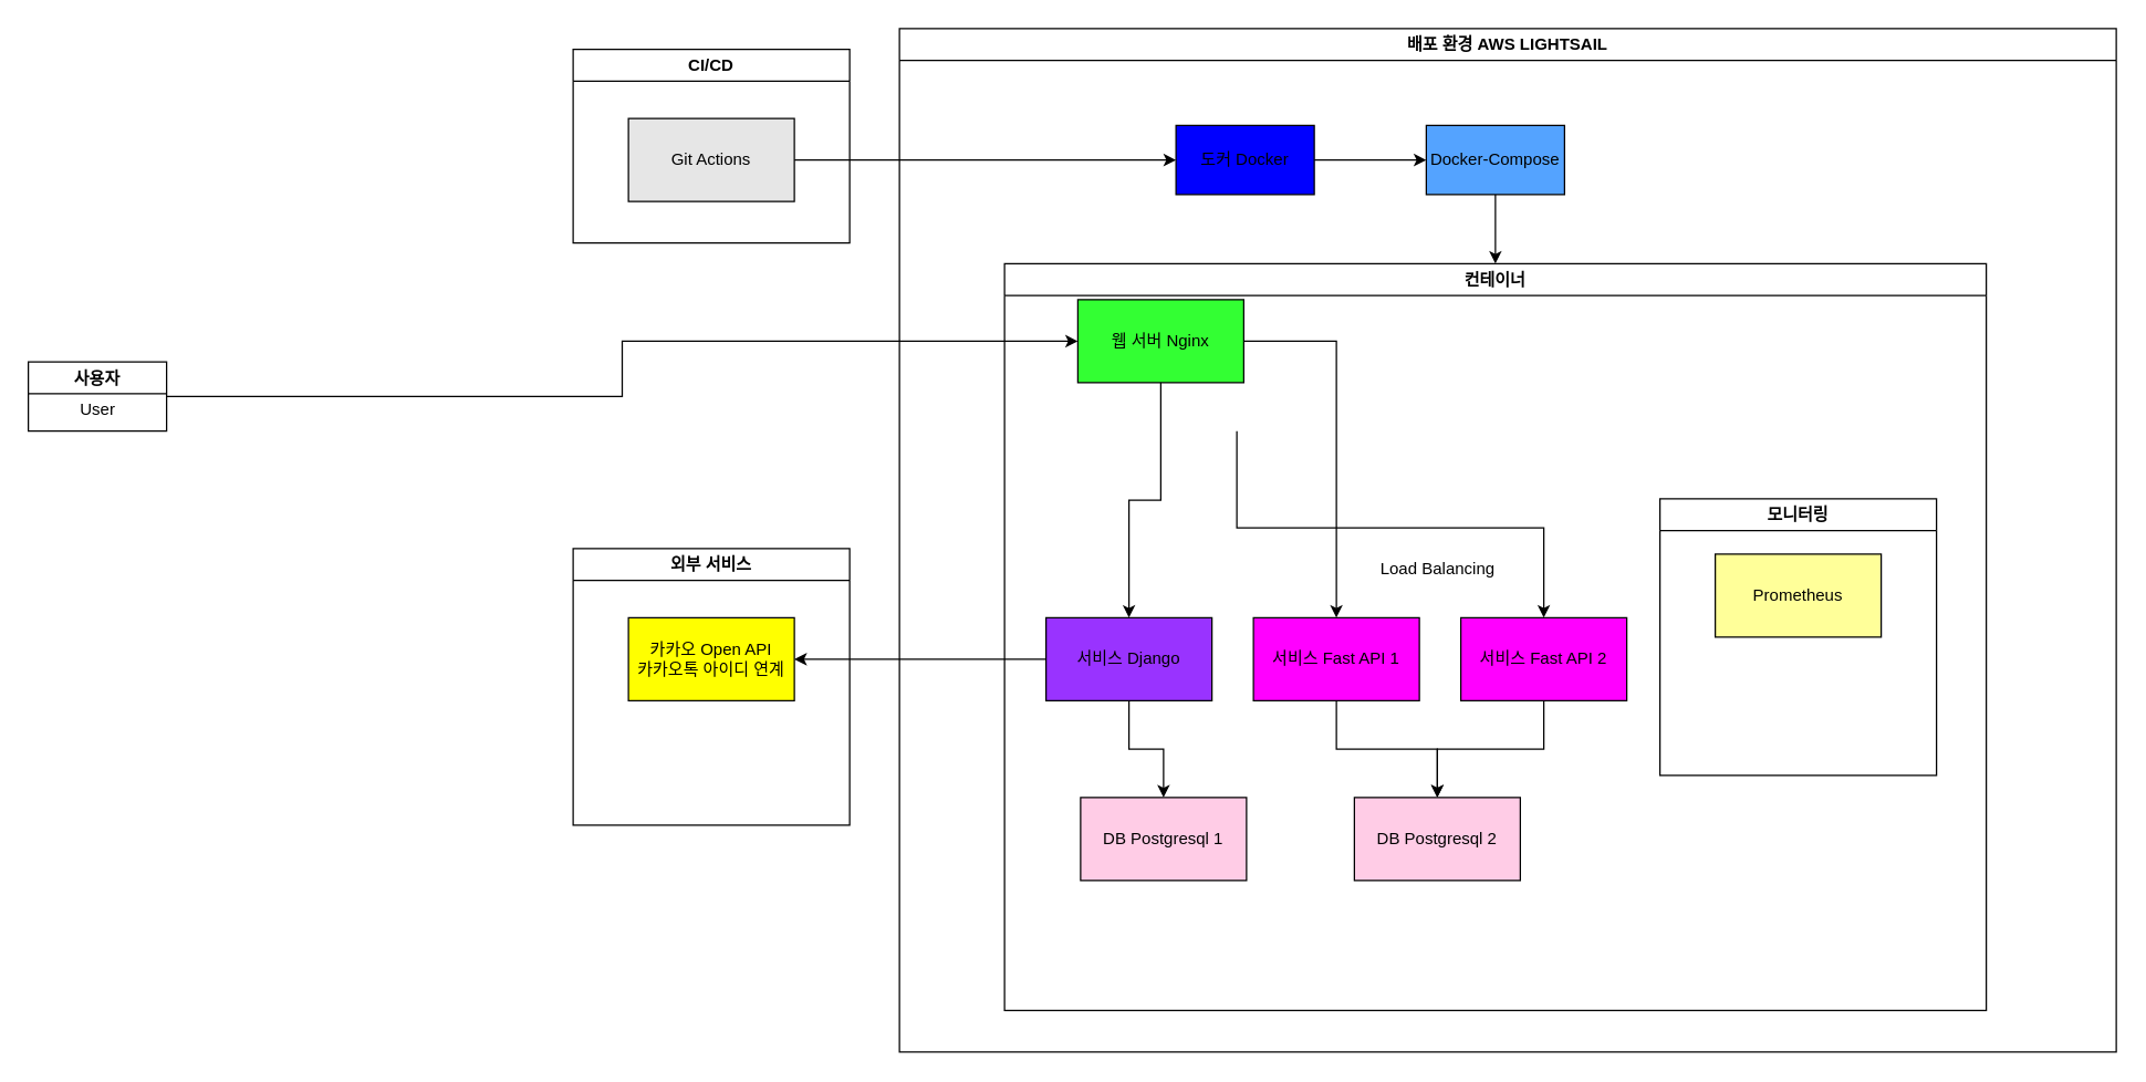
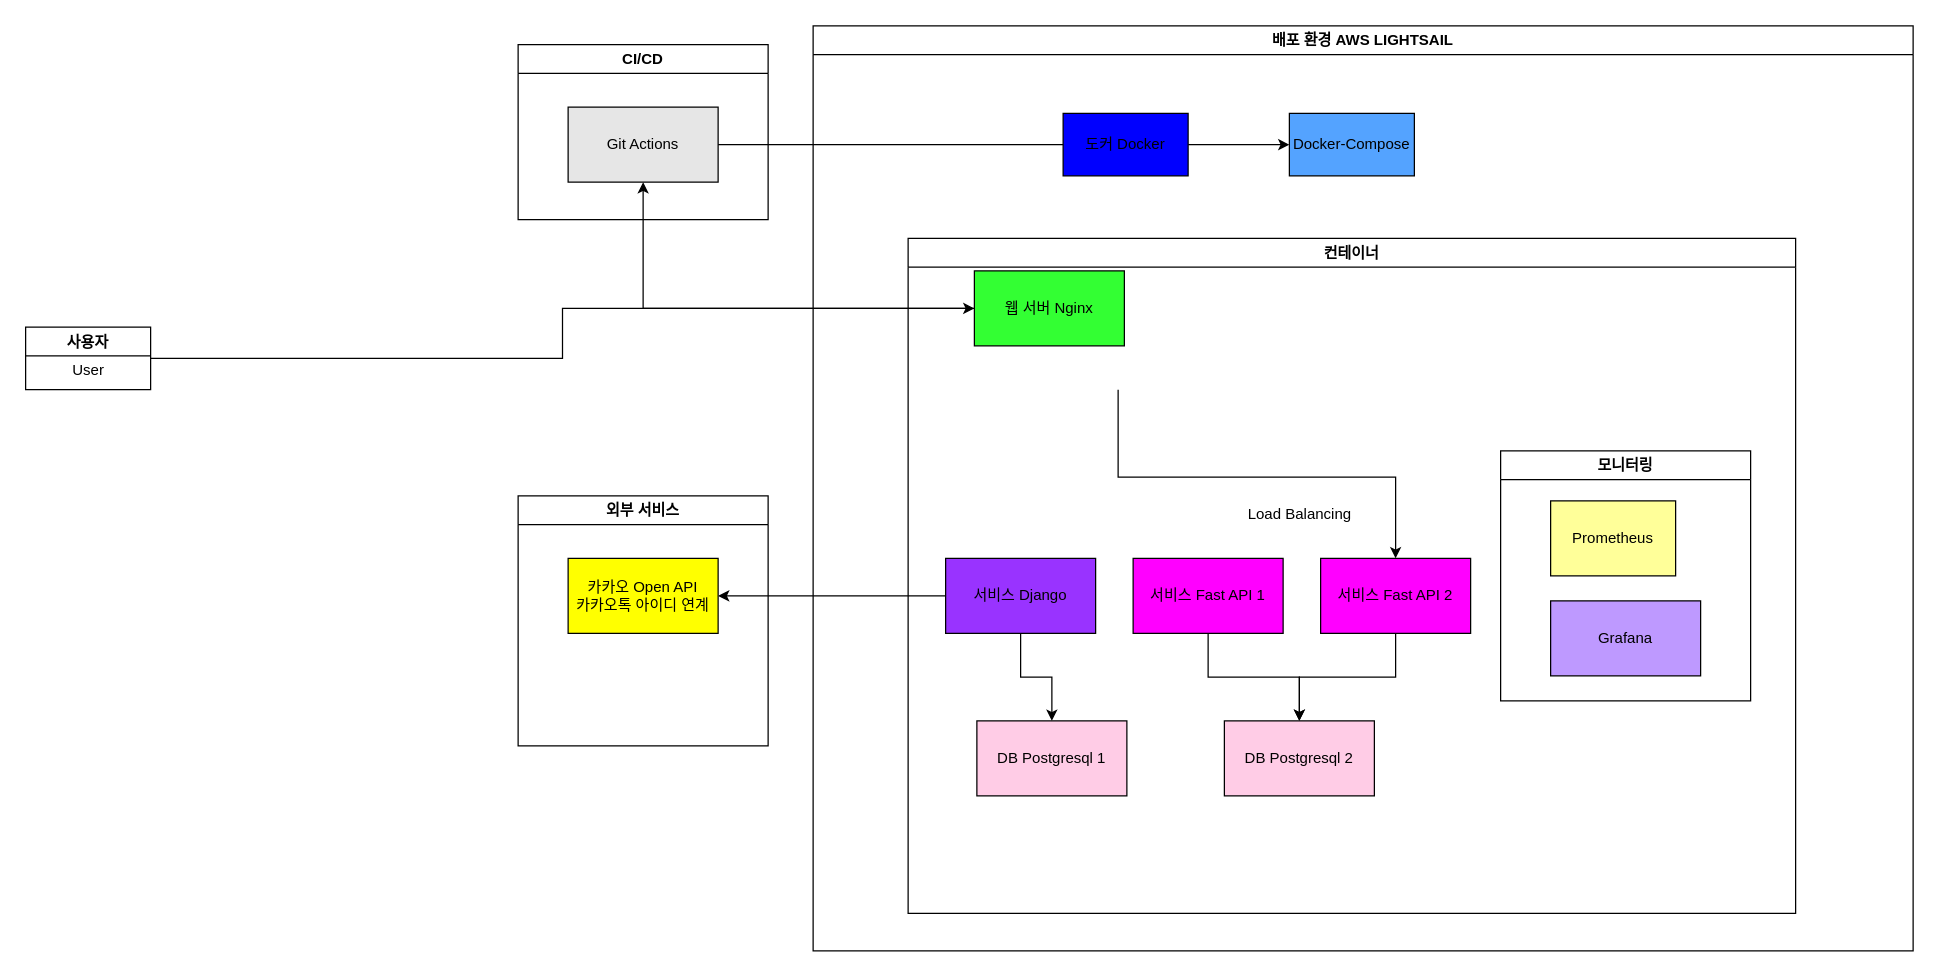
  <mxCell id="0" />
  <mxCell id="1" parent="0" />
  <mxCell id="2" value="배포 환경 AWS LIGHTSAIL" style="swimlane;whiteSpace=wrap;html=1;" vertex="1" parent="1"><mxGeometry x="650" y="20" width="880" height="740" as="geometry"><mxRectangle x="400" y="370" width="150" height="30" as="alternateBounds" /></mxGeometry></mxCell>
  <mxCell id="3" value="컨테이너" style="swimlane;whiteSpace=wrap;html=1;" vertex="1" parent="2"><mxGeometry x="76" y="170" width="710" height="540" as="geometry" /></mxCell>
- <mxCell id="4" style="edgeStyle=orthogonalEdgeStyle;rounded=0;orthogonalLoop=1;jettySize=auto;html=1;" edge="1" parent="3" source="7" target="9"><mxGeometry relative="1" as="geometry" /></mxCell>
- <mxCell id="5" style="edgeStyle=orthogonalEdgeStyle;rounded=0;orthogonalLoop=1;jettySize=auto;html=1;entryX=0.5;entryY=0;entryDx=0;entryDy=0;" edge="1" parent="3" source="7" target="11"><mxGeometry relative="1" as="geometry" /></mxCell>
+ <mxCell id="5" style="edgeStyle=orthogonalEdgeStyle;rounded=0;orthogonalLoop=1;jettySize=auto;html=1;" edge="1" parent="3" source="7" target="28"><mxGeometry relative="1" as="geometry" /></mxCell>
  <mxCell id="6" style="edgeStyle=orthogonalEdgeStyle;rounded=0;orthogonalLoop=1;jettySize=auto;html=1;entryX=0.5;entryY=0;entryDx=0;entryDy=0;entryPerimeter=0;" edge="1" parent="3" target="13"><mxGeometry relative="1" as="geometry"><mxPoint x="168.0" y="121" as="sourcePoint" /><mxPoint x="390" y="251" as="targetPoint" /><Array as="points"><mxPoint x="168" y="191" /><mxPoint x="390" y="191" /></Array></mxGeometry></mxCell>
  <mxCell id="7" value="웹 서버 Nginx" style="rounded=0;whiteSpace=wrap;html=1;fillColor=light-dark(#33FF33,var(--ge-dark-color, #121212));" vertex="1" parent="3"><mxGeometry x="53" y="26" width="120" height="60" as="geometry" /></mxCell>
  <mxCell id="8" style="edgeStyle=orthogonalEdgeStyle;rounded=0;orthogonalLoop=1;jettySize=auto;html=1;entryX=0.5;entryY=0;entryDx=0;entryDy=0;" edge="1" parent="3" source="9" target="15"><mxGeometry relative="1" as="geometry" /></mxCell>
  <mxCell id="9" value="서비스 Django" style="rounded=0;whiteSpace=wrap;html=1;fillColor=light-dark(#9933FF,var(--ge-dark-color, #121212));" vertex="1" parent="3"><mxGeometry x="30" y="256" width="120" height="60" as="geometry" /></mxCell>
  <mxCell id="10" style="edgeStyle=orthogonalEdgeStyle;rounded=0;orthogonalLoop=1;jettySize=auto;html=1;" edge="1" parent="3" source="11" target="16"><mxGeometry relative="1" as="geometry" /></mxCell>
  <mxCell id="11" value="서비스 Fast API 1" style="rounded=0;whiteSpace=wrap;html=1;fillColor=light-dark(#FF00FF,var(--ge-dark-color, #121212));" vertex="1" parent="3"><mxGeometry x="180" y="256" width="120" height="60" as="geometry" /></mxCell>
  <mxCell id="12" style="edgeStyle=orthogonalEdgeStyle;rounded=0;orthogonalLoop=1;jettySize=auto;html=1;entryX=0.5;entryY=0;entryDx=0;entryDy=0;" edge="1" parent="3" source="13" target="16"><mxGeometry relative="1" as="geometry" /></mxCell>
  <mxCell id="13" value="서비스 Fast API 2" style="rounded=0;whiteSpace=wrap;html=1;fillColor=light-dark(#FF00FF,var(--ge-dark-color, #121212));" vertex="1" parent="3"><mxGeometry x="330" y="256" width="120" height="60" as="geometry" /></mxCell>
  <mxCell id="14" value="Load Balancing" style="text;html=1;align=center;verticalAlign=middle;resizable=0;points=[];autosize=1;strokeColor=none;fillColor=none;" vertex="1" parent="3"><mxGeometry x="258" y="206" width="110" height="30" as="geometry" /></mxCell>
  <mxCell id="15" value="DB Postgresql 1" style="rounded=0;whiteSpace=wrap;html=1;fillColor=light-dark(#FFCCE6,var(--ge-dark-color, #121212));" vertex="1" parent="3"><mxGeometry x="55" y="386" width="120" height="60" as="geometry" /></mxCell>
  <mxCell id="16" value="DB Postgresql 2" style="rounded=0;whiteSpace=wrap;html=1;fillColor=light-dark(#FFCCE6,var(--ge-dark-color, #121212));" vertex="1" parent="3"><mxGeometry x="253" y="386" width="120" height="60" as="geometry" /></mxCell>
  <mxCell id="17" value="모니터링" style="swimlane;whiteSpace=wrap;html=1;" vertex="1" parent="3"><mxGeometry x="474" y="170" width="200" height="200" as="geometry" /></mxCell>
- <mxCell id="18" value="Prometheus" style="rounded=0;whiteSpace=wrap;html=1;fillColor=light-dark(#FFFF99,var(--ge-dark-color, #121212));" vertex="1" parent="17"><mxGeometry x="40" y="40" width="120" height="60" as="geometry" /></mxCell>
+ <mxCell id="18" value="Prometheus" style="rounded=0;whiteSpace=wrap;html=1;fillColor=light-dark(#FFFF99,var(--ge-dark-color, #121212));" vertex="1" parent="17"><mxGeometry x="40" y="40" width="100" height="60" as="geometry" /></mxCell>
+ <mxCell id="19" value="Grafana" style="rounded=0;whiteSpace=wrap;html=1;fillColor=light-dark(#BE99FF,var(--ge-dark-color, #121212));" vertex="1" parent="17"><mxGeometry x="40" y="120" width="120" height="60" as="geometry" /></mxCell>
  <mxCell id="20" value="" style="edgeStyle=orthogonalEdgeStyle;rounded=0;orthogonalLoop=1;jettySize=auto;html=1;" edge="1" parent="2" source="21" target="23"><mxGeometry relative="1" as="geometry" /></mxCell>
  <mxCell id="21" value="도커 Docker" style="rounded=0;whiteSpace=wrap;html=1;fillColor=light-dark(#0000FF,var(--ge-dark-color, #121212));" vertex="1" parent="2"><mxGeometry x="200" y="70" width="100" height="50" as="geometry" /></mxCell>
- <mxCell id="22" style="edgeStyle=orthogonalEdgeStyle;rounded=0;orthogonalLoop=1;jettySize=auto;html=1;" edge="1" parent="2" source="23" target="3"><mxGeometry relative="1" as="geometry" /></mxCell>
  <mxCell id="23" value="Docker-Compose" style="rounded=0;whiteSpace=wrap;html=1;fillColor=light-dark(#54A3FF,var(--ge-dark-color, #121212));" vertex="1" parent="2"><mxGeometry x="381" y="70" width="100" height="50" as="geometry" /></mxCell>
  <mxCell id="24" style="edgeStyle=orthogonalEdgeStyle;rounded=0;orthogonalLoop=1;jettySize=auto;html=1;" edge="1" parent="1" source="25" target="7"><mxGeometry relative="1" as="geometry" /></mxCell>
  <mxCell id="25" value="사용자" style="swimlane;whiteSpace=wrap;html=1;" vertex="1" parent="1"><mxGeometry x="20" y="261" width="100" height="50" as="geometry" /></mxCell>
  <mxCell id="26" value="User" style="text;html=1;align=center;verticalAlign=middle;resizable=0;points=[];autosize=1;strokeColor=none;fillColor=none;" vertex="1" parent="25"><mxGeometry x="25" y="20" width="50" height="30" as="geometry" /></mxCell>
  <mxCell id="27" value="CI/CD" style="swimlane;whiteSpace=wrap;html=1;" vertex="1" parent="1"><mxGeometry x="414" y="35" width="200" height="140" as="geometry" /></mxCell>
  <mxCell id="28" value="Git Actions" style="rounded=0;whiteSpace=wrap;html=1;fillColor=light-dark(#E6E6E6,var(--ge-dark-color, #121212));" vertex="1" parent="27"><mxGeometry x="40" y="50" width="120" height="60" as="geometry" /></mxCell>
- <mxCell id="29" style="edgeStyle=orthogonalEdgeStyle;rounded=0;orthogonalLoop=1;jettySize=auto;html=1;entryX=0;entryY=0.5;entryDx=0;entryDy=0;" edge="1" parent="1" source="28" target="21"><mxGeometry relative="1" as="geometry" /></mxCell>
+ <mxCell id="29" style="edgeStyle=orthogonalEdgeStyle;rounded=0;orthogonalLoop=1;jettySize=auto;html=1;entryX=0;entryY=0.5;entryDx=0;entryDy=0;endArrow=none;" edge="1" parent="1" source="28" target="21"><mxGeometry relative="1" as="geometry" /></mxCell>
  <mxCell id="30" value="&lt;div&gt;외부 서비스&lt;/div&gt;" style="swimlane;whiteSpace=wrap;html=1;" vertex="1" parent="1"><mxGeometry x="414" y="396" width="200" height="200" as="geometry" /></mxCell>
  <mxCell id="31" value="카카오 Open API&lt;div&gt;카카오톡 아이디 연계&lt;/div&gt;" style="rounded=0;whiteSpace=wrap;html=1;fillColor=light-dark(#FFFF00,var(--ge-dark-color, #121212));" vertex="1" parent="30"><mxGeometry x="40" y="50" width="120" height="60" as="geometry" /></mxCell>
  <mxCell id="32" style="edgeStyle=orthogonalEdgeStyle;rounded=0;orthogonalLoop=1;jettySize=auto;html=1;entryX=1;entryY=0.5;entryDx=0;entryDy=0;" edge="1" parent="1" source="9" target="31"><mxGeometry relative="1" as="geometry" /></mxCell>
